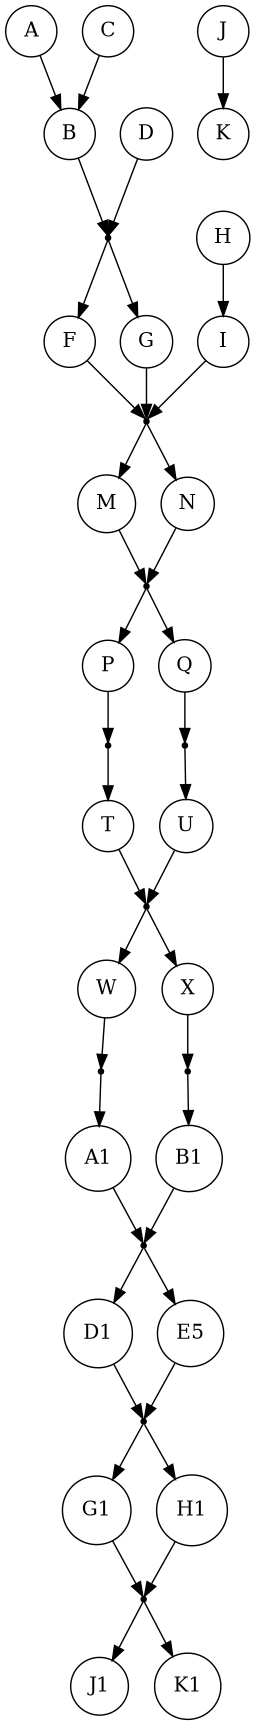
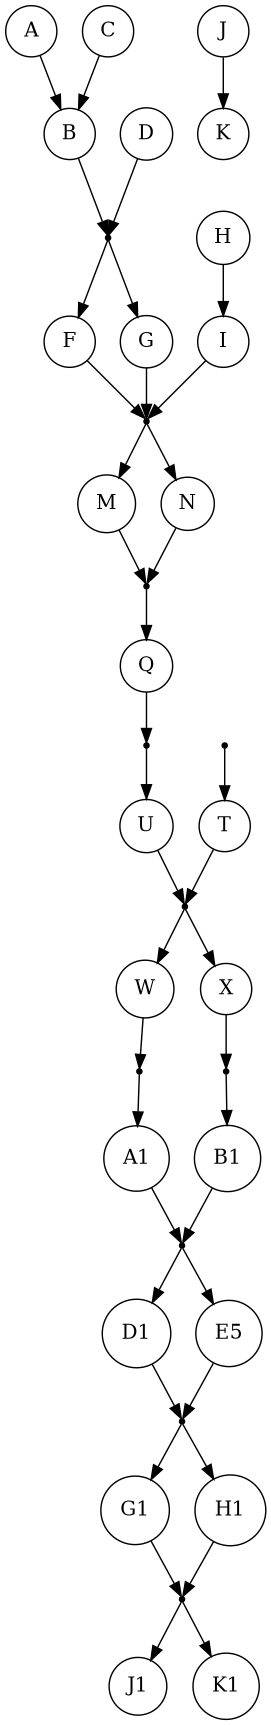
  digraph {
    rankdir=TB
    node [shape=circle]
    A
    B
    E [shape=point]
    F
    G
    C
    D
    L [shape=point]
    M
    N
    H
    I
    J
    K
    O [shape=point]
-   P
    Q
    R [shape=point]
    S [shape=point]
    T
    U
    V [shape=point]
    W
    X
    Y [shape=point]
    Z [shape=point]
    A1
    B1
    C1 [shape=point]
    D1
    n31 [label=E5]
    F1 [shape=point]
    G1
    H1
    I1 [shape=point]
    J1
    K1
    A -> B
    B -> E
    E -> F
    E -> G
    F -> L
    G -> L
    C -> B
    D -> E
    L -> M
    L -> N
    M -> O
    N -> O
    H -> I
    I -> L
    J -> K
-   O -> P
    O -> Q
-   P -> R
    Q -> S
    R -> T
    S -> U
    T -> V
    U -> V
    V -> W
    V -> X
    W -> Y
    X -> Z
    Y -> A1
    Z -> B1
    A1 -> C1
    B1 -> C1
    C1 -> D1
    C1 -> n31
    D1 -> F1
    n31 -> F1
    F1 -> G1
    F1 -> H1
    G1 -> I1
    H1 -> I1
    I1 -> J1
    I1 -> K1
  }
